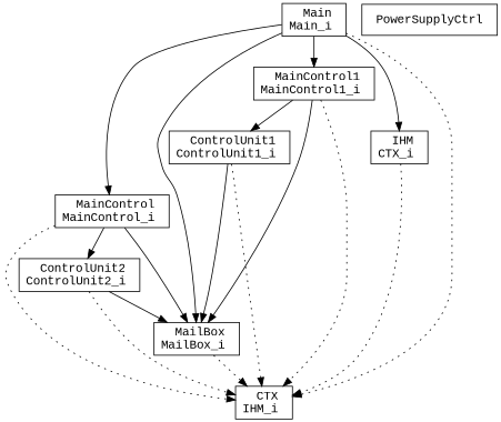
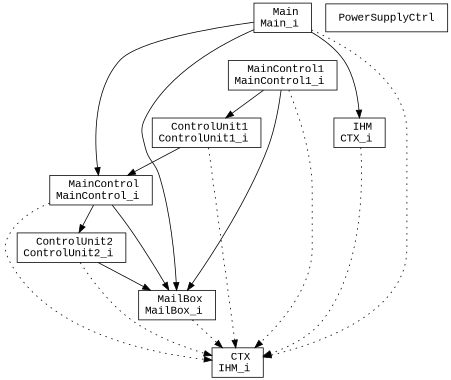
  digraph {
    fontname="Liberation Mono"
    node [fontname="Liberation Mono" shape=box]
    edge [fontname="Liberation Mono"]
    n1 [label=" CTX\nIHM_i "]
    n2 [label=" ControlUnit1\nControlUnit1_i "]
    n3 [label=" MailBox\nMailBox_i "]
    n4 [label=" ControlUnit2\nControlUnit2_i "]
    n5 [label=" IHM\nCTX_i "]
    n6 [label=" MainControl1\nMainControl1_i "]
    n7 [label=" MainControl\nMainControl_i "]
    n8 [label=" Main\nMain_i "]
    n9 [label=" PowerSupplyCtrl "]
    n2 -> n1 [style=dotted]
-   n2 -> n3
+   n2 -> n7
    n3 -> n1 [style=dotted]
    n4 -> n1 [style=dotted]
    n4 -> n3
    n5 -> n1 [style=dotted]
    n6 -> n1 [style=dotted]
    n6 -> n2
    n6 -> n3
    n7 -> n1 [style=dotted]
    n7 -> n3
    n7 -> n4
    n8 -> n1 [style=dotted]
    n8 -> n3
    n8 -> n5
-   n8 -> n6
    n8 -> n7
  }
